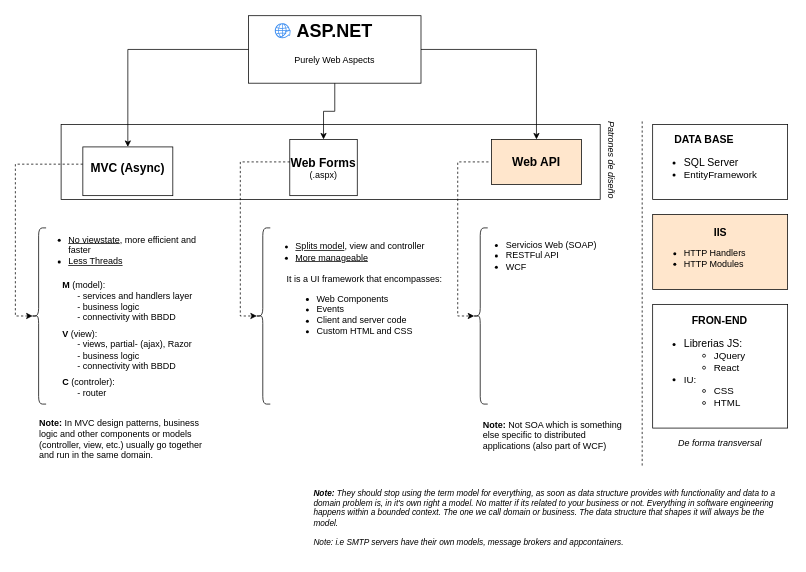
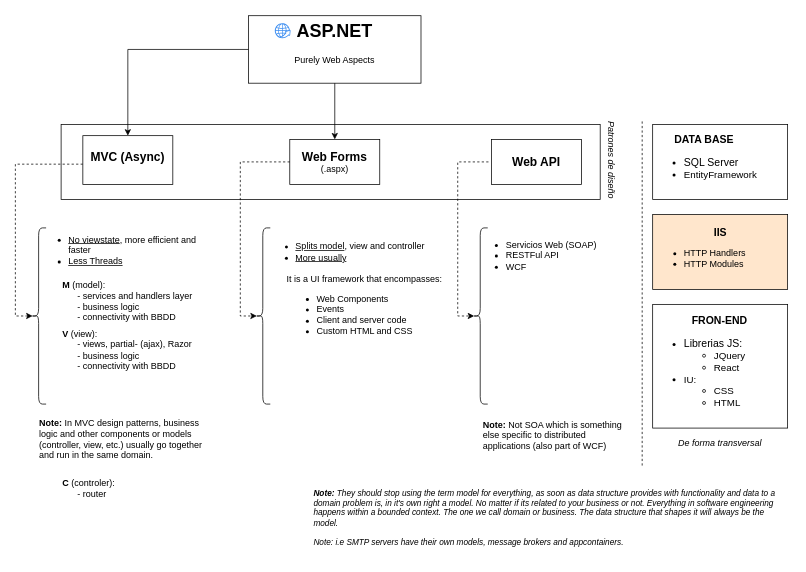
  <mxCell id="0" />
  <mxCell id="1" parent="0" />
  <mxCell id="2" value="" style="rounded=0;whiteSpace=wrap;html=1;" parent="1" vertex="1"><mxGeometry x="81" y="165" width="719" height="100" as="geometry" /></mxCell>
  <mxCell id="3" style="edgeStyle=orthogonalEdgeStyle;rounded=0;orthogonalLoop=1;jettySize=auto;html=1;entryX=0.5;entryY=0;entryDx=0;entryDy=0;" parent="1" source="6" target="8" edge="1"><mxGeometry relative="1" as="geometry"><mxPoint x="331" y="80" as="sourcePoint" /></mxGeometry></mxCell>
  <mxCell id="4" style="edgeStyle=orthogonalEdgeStyle;rounded=0;orthogonalLoop=1;jettySize=auto;html=1;entryX=0.5;entryY=0;entryDx=0;entryDy=0;exitX=0.5;exitY=1;exitDx=0;exitDy=0;" parent="1" source="6" target="9" edge="1"><mxGeometry relative="1" as="geometry"><mxPoint x="421" y="125" as="sourcePoint" /></mxGeometry></mxCell>
- <mxCell id="5" style="edgeStyle=orthogonalEdgeStyle;rounded=0;orthogonalLoop=1;jettySize=auto;html=1;exitX=1;exitY=0.5;exitDx=0;exitDy=0;" parent="1" source="6" target="10" edge="1"><mxGeometry relative="1" as="geometry"><mxPoint x="511" y="80" as="sourcePoint" /></mxGeometry></mxCell>
  <mxCell id="6" value="&lt;h1 style=&quot;margin-top: 0px;&quot;&gt;ASP.NET&lt;/h1&gt;&lt;p&gt;Purely Web Aspects&lt;/p&gt;" style="text;html=1;whiteSpace=wrap;overflow=hidden;rounded=0;align=center;strokeColor=default;fillColor=none;" parent="1" vertex="1"><mxGeometry x="331" y="20" width="230" height="90" as="geometry" /></mxCell>
  <mxCell id="7" style="edgeStyle=orthogonalEdgeStyle;rounded=0;orthogonalLoop=1;jettySize=auto;html=1;entryX=0.1;entryY=0.5;entryDx=0;entryDy=0;entryPerimeter=0;dashed=1;" parent="1" source="8" target="12" edge="1"><mxGeometry relative="1" as="geometry"><mxPoint x="110" y="410" as="targetPoint" /><Array as="points"><mxPoint x="20" y="218" /><mxPoint x="20" y="421" /></Array></mxGeometry></mxCell>
- <mxCell id="8" value="&lt;h1 style=&quot;margin-top: 0px; font-size: 16px;&quot;&gt;MVC (Async)&lt;/h1&gt;" style="rounded=0;whiteSpace=wrap;html=1;" parent="1" vertex="1"><mxGeometry x="110" y="195" width="120" height="65" as="geometry" /></mxCell>
- <mxCell id="9" value="&lt;b&gt;&lt;font style=&quot;font-size: 16px;&quot;&gt;Web Forms &lt;/font&gt;&lt;/b&gt;(.aspx)" style="rounded=0;whiteSpace=wrap;html=1;" parent="1" vertex="1"><mxGeometry x="386" y="185" width="90" height="75" as="geometry" /></mxCell>
- <mxCell id="10" value="&lt;b&gt;&lt;font style=&quot;font-size: 16px;&quot;&gt;Web API&lt;/font&gt;&lt;/b&gt;" style="rounded=0;whiteSpace=wrap;html=1;fillColor=#ffe6cc;" parent="1" vertex="1"><mxGeometry x="655" y="185" width="120" height="60" as="geometry" /></mxCell>
+ <mxCell id="8" value="&lt;h1 style=&quot;margin-top: 0px; font-size: 16px;&quot;&gt;MVC (Async)&lt;/h1&gt;" style="rounded=0;whiteSpace=wrap;html=1;" parent="1" vertex="1"><mxGeometry x="110" y="180" width="120" height="65" as="geometry" /></mxCell>
+ <mxCell id="9" value="&lt;b&gt;&lt;font style=&quot;font-size: 16px;&quot;&gt;Web Forms &lt;/font&gt;&lt;/b&gt;(.aspx)" style="rounded=0;whiteSpace=wrap;html=1;" parent="1" vertex="1"><mxGeometry x="386" y="185" width="120" height="60" as="geometry" /></mxCell>
+ <mxCell id="10" value="&lt;b&gt;&lt;font style=&quot;font-size: 16px;&quot;&gt;Web API&lt;/font&gt;&lt;/b&gt;" style="rounded=0;whiteSpace=wrap;html=1;" parent="1" vertex="1"><mxGeometry x="655" y="185" width="120" height="60" as="geometry" /></mxCell>
  <mxCell id="11" value="Patrones de diseño" style="text;html=1;align=center;verticalAlign=middle;whiteSpace=wrap;rounded=0;fontStyle=2;direction=west;rotation=90;" parent="1" vertex="1"><mxGeometry x="750" y="197.5" width="130" height="30" as="geometry" /></mxCell>
  <mxCell id="12" value="" style="shape=curlyBracket;whiteSpace=wrap;html=1;rounded=1;labelPosition=left;verticalLabelPosition=middle;align=right;verticalAlign=middle;" parent="1" vertex="1"><mxGeometry x="41" y="303" width="20" height="235" as="geometry" /></mxCell>
  <mxCell id="13" value="&lt;b style=&quot;&quot;&gt;M&lt;/b&gt;&amp;nbsp;(model):&lt;div&gt;&amp;nbsp; &amp;nbsp; &amp;nbsp; - services and handlers layer&lt;div&gt;&amp;nbsp; &amp;nbsp; &amp;nbsp; - business logic&lt;/div&gt;&lt;div&gt;&amp;nbsp; &amp;nbsp; &amp;nbsp; - connectivity with BBDD&lt;/div&gt;&lt;/div&gt;" style="text;html=1;align=left;verticalAlign=middle;whiteSpace=wrap;rounded=0;" parent="1" vertex="1"><mxGeometry x="81" y="368" width="199" height="65" as="geometry" /></mxCell>
  <mxCell id="14" value="&lt;b style=&quot;&quot;&gt;V&amp;nbsp;&lt;/b&gt;(view):&lt;div&gt;&amp;nbsp; &amp;nbsp; &amp;nbsp; - views, partial- (ajax), Razor&lt;div&gt;&amp;nbsp; &amp;nbsp; &amp;nbsp; - business logic&lt;/div&gt;&lt;div&gt;&amp;nbsp; &amp;nbsp; &amp;nbsp; - connectivity with BBDD&lt;/div&gt;&lt;/div&gt;" style="text;html=1;align=left;verticalAlign=middle;whiteSpace=wrap;rounded=0;" parent="1" vertex="1"><mxGeometry x="81" y="433" width="199" height="65" as="geometry" /></mxCell>
- <mxCell id="15" value="&lt;b style=&quot;&quot;&gt;C&amp;nbsp;&lt;/b&gt;(controler):&lt;div&gt;&amp;nbsp; &amp;nbsp; &amp;nbsp; - router&lt;/div&gt;" style="text;html=1;align=left;verticalAlign=middle;whiteSpace=wrap;rounded=0;" parent="1" vertex="1"><mxGeometry x="81" y="498" width="250" height="35" as="geometry" /></mxCell>
+ <mxCell id="15" value="&lt;b style=&quot;&quot;&gt;C&amp;nbsp;&lt;/b&gt;(controler):&lt;div&gt;&amp;nbsp; &amp;nbsp; &amp;nbsp; - router&lt;/div&gt;" style="text;html=1;align=left;verticalAlign=middle;whiteSpace=wrap;rounded=0;" parent="1" vertex="1"><mxGeometry x="81" y="633" width="250" height="35" as="geometry" /></mxCell>
  <mxCell id="16" value="&lt;b&gt;Note:&lt;/b&gt; In MVC design patterns, business logic and other components or models (controller, view, etc.) usually go together and run in the same domain." style="text;html=1;align=left;verticalAlign=middle;whiteSpace=wrap;rounded=0;" parent="1" vertex="1"><mxGeometry x="50" y="550" width="238" height="70" as="geometry" /></mxCell>
  <mxCell id="17" value="" style="shape=curlyBracket;whiteSpace=wrap;html=1;rounded=1;labelPosition=left;verticalLabelPosition=middle;align=right;verticalAlign=middle;" parent="1" vertex="1"><mxGeometry x="340" y="303" width="20" height="235" as="geometry" /></mxCell>
- <mxCell id="18" value="&lt;ul style=&quot;text-align: left;&quot;&gt;&lt;li style=&quot;&quot;&gt;&lt;u&gt;Splits model&lt;/u&gt;, view and controller&lt;br&gt;&lt;/li&gt;&lt;li style=&quot;&quot;&gt;&lt;u&gt;More manageable&lt;/u&gt;&lt;br&gt;&lt;/li&gt;&lt;/ul&gt;" style="text;html=1;align=center;verticalAlign=middle;whiteSpace=wrap;rounded=0;" parent="1" vertex="1"><mxGeometry x="340" y="305" width="240" height="60" as="geometry" /></mxCell>
+ <mxCell id="18" value="&lt;ul style=&quot;text-align: left;&quot;&gt;&lt;li style=&quot;&quot;&gt;&lt;u&gt;Splits model&lt;/u&gt;, view and controller&lt;br&gt;&lt;/li&gt;&lt;li style=&quot;&quot;&gt;&lt;u&gt;More usually&lt;/u&gt;&lt;br&gt;&lt;/li&gt;&lt;/ul&gt;" style="text;html=1;align=center;verticalAlign=middle;whiteSpace=wrap;rounded=0;" parent="1" vertex="1"><mxGeometry x="340" y="305" width="240" height="60" as="geometry" /></mxCell>
  <mxCell id="19" style="edgeStyle=orthogonalEdgeStyle;rounded=0;orthogonalLoop=1;jettySize=auto;html=1;entryX=0.1;entryY=0.5;entryDx=0;entryDy=0;entryPerimeter=0;dashed=1;" parent="1" source="9" target="17" edge="1"><mxGeometry relative="1" as="geometry"><Array as="points"><mxPoint x="320" y="215" /><mxPoint x="320" y="421" /></Array></mxGeometry></mxCell>
  <mxCell id="20" value="&lt;ul style=&quot;text-align: left;&quot;&gt;&lt;li style=&quot;&quot;&gt;&lt;u&gt;No viewstate&lt;/u&gt;, more efficient and faster&lt;/li&gt;&lt;li style=&quot;&quot;&gt;&lt;u style=&quot;background-color: initial;&quot;&gt;Less Threads&lt;/u&gt;&lt;/li&gt;&lt;/ul&gt;" style="text;html=1;align=center;verticalAlign=middle;whiteSpace=wrap;rounded=0;" parent="1" vertex="1"><mxGeometry x="50" y="303" width="240" height="60" as="geometry" /></mxCell>
  <mxCell id="21" value="It is a UI framework that encompasses:&lt;div&gt;&lt;ul&gt;&lt;li&gt;Web Components&lt;/li&gt;&lt;li&gt;Events&lt;/li&gt;&lt;li&gt;Client and server code&lt;/li&gt;&lt;li&gt;Custom HTML and CSS&lt;/li&gt;&lt;/ul&gt;&lt;/div&gt;" style="text;html=1;align=left;verticalAlign=middle;whiteSpace=wrap;rounded=0;" parent="1" vertex="1"><mxGeometry x="380" y="368" width="238" height="87" as="geometry" /></mxCell>
  <mxCell id="22" value="" style="shape=curlyBracket;whiteSpace=wrap;html=1;rounded=1;labelPosition=left;verticalLabelPosition=middle;align=right;verticalAlign=middle;" parent="1" vertex="1"><mxGeometry x="630" y="303" width="20" height="235" as="geometry" /></mxCell>
  <mxCell id="23" value="&lt;ul style=&quot;text-align: left;&quot;&gt;&lt;li style=&quot;&quot;&gt;Servicios Web (SOAP)&lt;/li&gt;&lt;li style=&quot;&quot;&gt;&lt;span style=&quot;background-color: initial;&quot;&gt;RESTFul API&lt;/span&gt;&lt;/li&gt;&lt;li style=&quot;&quot;&gt;&lt;span style=&quot;background-color: initial;&quot;&gt;WCF&lt;/span&gt;&lt;/li&gt;&lt;/ul&gt;" style="text;html=1;align=center;verticalAlign=middle;whiteSpace=wrap;rounded=0;" parent="1" vertex="1"><mxGeometry x="630" y="310" width="170" height="60" as="geometry" /></mxCell>
  <mxCell id="24" style="edgeStyle=orthogonalEdgeStyle;rounded=0;orthogonalLoop=1;jettySize=auto;html=1;entryX=0.1;entryY=0.5;entryDx=0;entryDy=0;entryPerimeter=0;dashed=1;" parent="1" target="22" edge="1"><mxGeometry relative="1" as="geometry"><mxPoint x="651" y="215" as="sourcePoint" /><Array as="points"><mxPoint x="610" y="215" /><mxPoint x="610" y="421" /></Array></mxGeometry></mxCell>
  <mxCell id="25" value="&lt;b&gt;Note: &lt;/b&gt;Not SOA which is something else specific to distributed applications (also part of WCF)" style="text;html=1;align=left;verticalAlign=middle;whiteSpace=wrap;rounded=0;" parent="1" vertex="1"><mxGeometry x="642" y="550" width="194" height="60" as="geometry" /></mxCell>
  <mxCell id="26" value="&lt;div style=&quot;text-align: center; font-size: 14px;&quot;&gt;&lt;b style=&quot;background-color: initial;&quot;&gt;&lt;font style=&quot;font-size: 14px;&quot;&gt;&amp;nbsp; &amp;nbsp; &amp;nbsp; &amp;nbsp; &amp;nbsp; &amp;nbsp; &amp;nbsp;FRON-END&lt;/font&gt;&lt;/b&gt;&lt;/div&gt;&lt;div style=&quot;font-size: 14px;&quot;&gt;&lt;ul style=&quot;&quot;&gt;&lt;li&gt;&lt;span style=&quot;background-color: initial;&quot;&gt;Librerias JS:&lt;/span&gt;&lt;/li&gt;&lt;ul style=&quot;font-size: 13px;&quot;&gt;&lt;li style=&quot;&quot;&gt;&lt;span style=&quot;background-color: initial;&quot;&gt;JQuery&lt;/span&gt;&lt;/li&gt;&lt;li style=&quot;&quot;&gt;&lt;span style=&quot;background-color: initial;&quot;&gt;React&lt;/span&gt;&lt;/li&gt;&lt;/ul&gt;&lt;li style=&quot;font-size: 13px;&quot;&gt;IU:&lt;/li&gt;&lt;ul style=&quot;font-size: 13px;&quot;&gt;&lt;li style=&quot;text-align: left;&quot;&gt;&lt;span style=&quot;background-color: initial;&quot;&gt;CSS&lt;/span&gt;&lt;/li&gt;&lt;li style=&quot;text-align: left;&quot;&gt;&lt;span style=&quot;background-color: initial;&quot;&gt;HTML&lt;/span&gt;&lt;/li&gt;&lt;/ul&gt;&lt;/ul&gt;&lt;/div&gt;" style="rounded=0;whiteSpace=wrap;html=1;flipV=1;direction=west;rotation=0;align=left;" parent="1" vertex="1"><mxGeometry x="870" y="405" width="180" height="165" as="geometry" /></mxCell>
  <mxCell id="27" value="&lt;div style=&quot;font-size: 14px;&quot;&gt;&lt;b style=&quot;background-color: initial;&quot;&gt;&lt;font style=&quot;font-size: 14px;&quot;&gt;&amp;nbsp; &amp;nbsp; &amp;nbsp; &amp;nbsp;DATA BASE&lt;/font&gt;&lt;/b&gt;&lt;/div&gt;&lt;ul style=&quot;font-size: 14px;&quot;&gt;&lt;li style=&quot;&quot;&gt;SQL Server&lt;/li&gt;&lt;li style=&quot;font-size: 13px;&quot;&gt;&lt;span style=&quot;background-color: initial;&quot;&gt;EntityFramework&lt;/span&gt;&lt;/li&gt;&lt;/ul&gt;" style="rounded=0;whiteSpace=wrap;html=1;flipV=1;direction=west;rotation=0;align=left;" parent="1" vertex="1"><mxGeometry x="870" y="165" width="180" height="100" as="geometry" /></mxCell>
  <mxCell id="28" value="&lt;div style=&quot;font-size: 11px;&quot;&gt;&lt;font style=&quot;font-size: 11px;&quot;&gt;&lt;i&gt;&lt;b&gt;Note: &lt;/b&gt;They should stop using the term model for everything, as soon as data structure provides with functionality and data to a domain problem is, in it's own right a model. No matter if its related to your business or not. Everything in software engineering happens within a bounded context. The one we call domain or business. The data structure that shapes it will always be the model.&lt;/i&gt;&lt;/font&gt;&lt;/div&gt;&lt;div style=&quot;font-size: 11px;&quot;&gt;&lt;font style=&quot;font-size: 11px;&quot;&gt;&lt;i&gt;&lt;br&gt;&lt;/i&gt;&lt;/font&gt;&lt;/div&gt;&lt;div style=&quot;font-size: 11px;&quot;&gt;&lt;font style=&quot;font-size: 11px;&quot;&gt;&lt;i&gt;Note: i.e SMTP servers have their own models, message brokers and appcontainers.&lt;/i&gt;&lt;/font&gt;&lt;/div&gt;" style="text;html=1;align=left;verticalAlign=middle;whiteSpace=wrap;rounded=0;" parent="1" vertex="1"><mxGeometry x="416" y="640" width="637" height="100" as="geometry" /></mxCell>
  <mxCell id="29" style="edgeStyle=orthogonalEdgeStyle;rounded=0;orthogonalLoop=1;jettySize=auto;html=1;exitX=0.5;exitY=1;exitDx=0;exitDy=0;" parent="1" source="25" target="25" edge="1"><mxGeometry relative="1" as="geometry" /></mxCell>
  <mxCell id="30" value="" style="sketch=0;html=1;aspect=fixed;strokeColor=none;shadow=0;fillColor=#3B8DF1;verticalAlign=top;labelPosition=center;verticalLabelPosition=bottom;shape=mxgraph.gcp2.globe_world" parent="1" vertex="1"><mxGeometry x="366" y="30" width="21.05" height="20" as="geometry" /></mxCell>
  <mxCell id="31" value="" style="endArrow=none;dashed=1;html=1;rounded=0;" parent="1" edge="1"><mxGeometry width="50" height="50" relative="1" as="geometry"><mxPoint x="856" y="620" as="sourcePoint" /><mxPoint x="856" y="160" as="targetPoint" /></mxGeometry></mxCell>
  <mxCell id="32" value="De forma transversal" style="text;html=1;align=center;verticalAlign=middle;whiteSpace=wrap;rounded=0;fontStyle=2;direction=west;rotation=0;" parent="1" vertex="1"><mxGeometry x="895" y="575" width="130" height="30" as="geometry" /></mxCell>
  <mxCell id="33" value="&lt;div style=&quot;text-align: center;&quot;&gt;&lt;b style=&quot;background-color: initial;&quot;&gt;&lt;font style=&quot;font-size: 14px;&quot;&gt;&amp;nbsp; &amp;nbsp; &amp;nbsp; &amp;nbsp; &amp;nbsp; &amp;nbsp; &amp;nbsp; IIS&lt;/font&gt;&lt;/b&gt;&lt;/div&gt;&lt;ul&gt;&lt;li style=&quot;text-align: center;&quot;&gt;HTTP Handlers&lt;/li&gt;&lt;li style=&quot;&quot;&gt;&lt;span style=&quot;background-color: initial;&quot;&gt;HTTP Modules&lt;/span&gt;&lt;/li&gt;&lt;/ul&gt;" style="rounded=0;whiteSpace=wrap;html=1;flipV=1;direction=west;rotation=0;align=left;fillColor=#ffe6cc;" parent="1" vertex="1"><mxGeometry x="870" y="285" width="180" height="100" as="geometry" /></mxCell>
